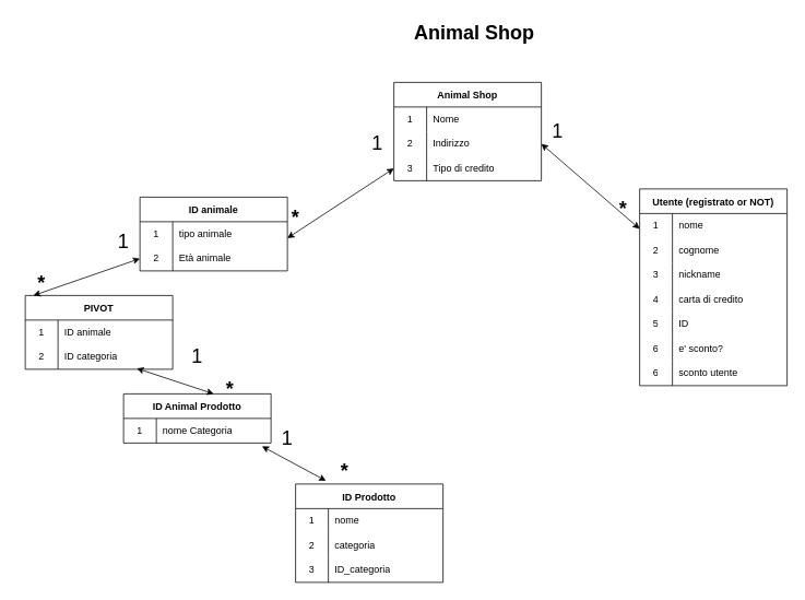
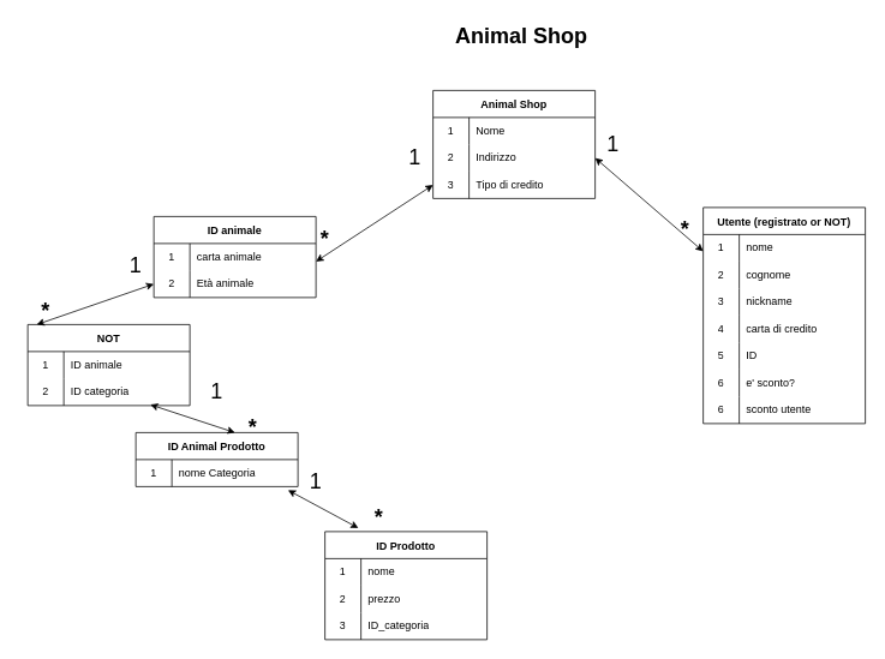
  <mxCell id="0" />
  <mxCell id="1" parent="0" />
  <mxCell id="2" value="Animal Shop" style="shape=table;startSize=30;container=1;collapsible=0;childLayout=tableLayout;fixedRows=1;rowLines=0;fontStyle=1;" vertex="1" parent="1"><mxGeometry x="480" y="100" width="180" height="120" as="geometry" /></mxCell>
  <mxCell id="3" value="" style="shape=tableRow;horizontal=0;startSize=0;swimlaneHead=0;swimlaneBody=0;top=0;left=0;bottom=0;right=0;collapsible=0;dropTarget=0;fillColor=none;points=[[0,0.5],[1,0.5]];portConstraint=eastwest;" vertex="1" parent="2"><mxGeometry y="30" width="180" height="30" as="geometry" /></mxCell>
  <mxCell id="4" value="1" style="shape=partialRectangle;html=1;whiteSpace=wrap;connectable=0;fillColor=none;top=0;left=0;bottom=0;right=0;overflow=hidden;pointerEvents=1;" vertex="1" parent="3"><mxGeometry width="40" height="30" as="geometry"><mxRectangle width="40" height="30" as="alternateBounds" /></mxGeometry></mxCell>
  <mxCell id="5" value="Nome" style="shape=partialRectangle;html=1;whiteSpace=wrap;connectable=0;fillColor=none;top=0;left=0;bottom=0;right=0;align=left;spacingLeft=6;overflow=hidden;" vertex="1" parent="3"><mxGeometry x="40" width="140" height="30" as="geometry"><mxRectangle width="140" height="30" as="alternateBounds" /></mxGeometry></mxCell>
  <mxCell id="6" value="" style="shape=tableRow;horizontal=0;startSize=0;swimlaneHead=0;swimlaneBody=0;top=0;left=0;bottom=0;right=0;collapsible=0;dropTarget=0;fillColor=none;points=[[0,0.5],[1,0.5]];portConstraint=eastwest;" vertex="1" parent="2"><mxGeometry y="60" width="180" height="30" as="geometry" /></mxCell>
  <mxCell id="7" value="2" style="shape=partialRectangle;html=1;whiteSpace=wrap;connectable=0;fillColor=none;top=0;left=0;bottom=0;right=0;overflow=hidden;" vertex="1" parent="6"><mxGeometry width="40" height="30" as="geometry"><mxRectangle width="40" height="30" as="alternateBounds" /></mxGeometry></mxCell>
  <mxCell id="8" value="Indirizzo" style="shape=partialRectangle;html=1;whiteSpace=wrap;connectable=0;fillColor=none;top=0;left=0;bottom=0;right=0;align=left;spacingLeft=6;overflow=hidden;" vertex="1" parent="6"><mxGeometry x="40" width="140" height="30" as="geometry"><mxRectangle width="140" height="30" as="alternateBounds" /></mxGeometry></mxCell>
  <mxCell id="9" value="" style="shape=tableRow;horizontal=0;startSize=0;swimlaneHead=0;swimlaneBody=0;top=0;left=0;bottom=0;right=0;collapsible=0;dropTarget=0;fillColor=none;points=[[0,0.5],[1,0.5]];portConstraint=eastwest;" vertex="1" parent="2"><mxGeometry y="90" width="180" height="30" as="geometry" /></mxCell>
  <mxCell id="10" value="3" style="shape=partialRectangle;html=1;whiteSpace=wrap;connectable=0;fillColor=none;top=0;left=0;bottom=0;right=0;overflow=hidden;" vertex="1" parent="9"><mxGeometry width="40" height="30" as="geometry"><mxRectangle width="40" height="30" as="alternateBounds" /></mxGeometry></mxCell>
  <mxCell id="11" value="Tipo di credito" style="shape=partialRectangle;html=1;whiteSpace=wrap;connectable=0;fillColor=none;top=0;left=0;bottom=0;right=0;align=left;spacingLeft=6;overflow=hidden;" vertex="1" parent="9"><mxGeometry x="40" width="140" height="30" as="geometry"><mxRectangle width="140" height="30" as="alternateBounds" /></mxGeometry></mxCell>
  <mxCell id="12" value="&lt;h1&gt;Animal Shop&lt;/h1&gt;&lt;p&gt;&lt;br&gt;&lt;/p&gt;" style="text;html=1;strokeColor=none;fillColor=none;spacing=5;spacingTop=-20;whiteSpace=wrap;overflow=hidden;rounded=0;" vertex="1" parent="1"><mxGeometry x="500" y="20" width="190" height="40" as="geometry" /></mxCell>
  <mxCell id="13" value="ID Animal Prodotto" style="shape=table;startSize=30;container=1;collapsible=0;childLayout=tableLayout;fixedRows=1;rowLines=0;fontStyle=1;" vertex="1" parent="1"><mxGeometry x="150" y="480" width="180" height="60" as="geometry" /></mxCell>
  <mxCell id="14" value="" style="shape=tableRow;horizontal=0;startSize=0;swimlaneHead=0;swimlaneBody=0;top=0;left=0;bottom=0;right=0;collapsible=0;dropTarget=0;fillColor=none;points=[[0,0.5],[1,0.5]];portConstraint=eastwest;" vertex="1" parent="13"><mxGeometry y="30" width="180" height="30" as="geometry" /></mxCell>
  <mxCell id="15" value="1" style="shape=partialRectangle;html=1;whiteSpace=wrap;connectable=0;fillColor=none;top=0;left=0;bottom=0;right=0;overflow=hidden;pointerEvents=1;" vertex="1" parent="14"><mxGeometry width="40" height="30" as="geometry"><mxRectangle width="40" height="30" as="alternateBounds" /></mxGeometry></mxCell>
  <mxCell id="16" value="nome Categoria" style="shape=partialRectangle;html=1;whiteSpace=wrap;connectable=0;fillColor=none;top=0;left=0;bottom=0;right=0;align=left;spacingLeft=6;overflow=hidden;" vertex="1" parent="14"><mxGeometry x="40" width="140" height="30" as="geometry"><mxRectangle width="140" height="30" as="alternateBounds" /></mxGeometry></mxCell>
  <mxCell id="17" value="" style="endArrow=classic;startArrow=classic;html=1;rounded=0;entryX=0;entryY=0.5;entryDx=0;entryDy=0;" edge="1" parent="1" target="9"><mxGeometry width="50" height="50" relative="1" as="geometry"><mxPoint x="350" y="290" as="sourcePoint" /><mxPoint x="480" y="150" as="targetPoint" /></mxGeometry></mxCell>
  <mxCell id="18" value="Utente (registrato or NOT)" style="shape=table;startSize=30;container=1;collapsible=0;childLayout=tableLayout;fixedRows=1;rowLines=0;fontStyle=1;" vertex="1" parent="1"><mxGeometry x="780" y="230" width="180" height="240" as="geometry" /></mxCell>
  <mxCell id="19" value="" style="shape=tableRow;horizontal=0;startSize=0;swimlaneHead=0;swimlaneBody=0;top=0;left=0;bottom=0;right=0;collapsible=0;dropTarget=0;fillColor=none;points=[[0,0.5],[1,0.5]];portConstraint=eastwest;" vertex="1" parent="18"><mxGeometry y="30" width="180" height="30" as="geometry" /></mxCell>
  <mxCell id="20" value="1" style="shape=partialRectangle;html=1;whiteSpace=wrap;connectable=0;fillColor=none;top=0;left=0;bottom=0;right=0;overflow=hidden;pointerEvents=1;" vertex="1" parent="19"><mxGeometry width="40" height="30" as="geometry"><mxRectangle width="40" height="30" as="alternateBounds" /></mxGeometry></mxCell>
  <mxCell id="21" value="nome" style="shape=partialRectangle;html=1;whiteSpace=wrap;connectable=0;fillColor=none;top=0;left=0;bottom=0;right=0;align=left;spacingLeft=6;overflow=hidden;" vertex="1" parent="19"><mxGeometry x="40" width="140" height="30" as="geometry"><mxRectangle width="140" height="30" as="alternateBounds" /></mxGeometry></mxCell>
  <mxCell id="22" value="" style="shape=tableRow;horizontal=0;startSize=0;swimlaneHead=0;swimlaneBody=0;top=0;left=0;bottom=0;right=0;collapsible=0;dropTarget=0;fillColor=none;points=[[0,0.5],[1,0.5]];portConstraint=eastwest;" vertex="1" parent="18"><mxGeometry y="60" width="180" height="30" as="geometry" /></mxCell>
  <mxCell id="23" value="2" style="shape=partialRectangle;html=1;whiteSpace=wrap;connectable=0;fillColor=none;top=0;left=0;bottom=0;right=0;overflow=hidden;" vertex="1" parent="22"><mxGeometry width="40" height="30" as="geometry"><mxRectangle width="40" height="30" as="alternateBounds" /></mxGeometry></mxCell>
  <mxCell id="24" value="cognome" style="shape=partialRectangle;html=1;whiteSpace=wrap;connectable=0;fillColor=none;top=0;left=0;bottom=0;right=0;align=left;spacingLeft=6;overflow=hidden;" vertex="1" parent="22"><mxGeometry x="40" width="140" height="30" as="geometry"><mxRectangle width="140" height="30" as="alternateBounds" /></mxGeometry></mxCell>
  <mxCell id="25" value="" style="shape=tableRow;horizontal=0;startSize=0;swimlaneHead=0;swimlaneBody=0;top=0;left=0;bottom=0;right=0;collapsible=0;dropTarget=0;fillColor=none;points=[[0,0.5],[1,0.5]];portConstraint=eastwest;" vertex="1" parent="18"><mxGeometry y="90" width="180" height="30" as="geometry" /></mxCell>
  <mxCell id="26" value="3" style="shape=partialRectangle;html=1;whiteSpace=wrap;connectable=0;fillColor=none;top=0;left=0;bottom=0;right=0;overflow=hidden;" vertex="1" parent="25"><mxGeometry width="40" height="30" as="geometry"><mxRectangle width="40" height="30" as="alternateBounds" /></mxGeometry></mxCell>
  <mxCell id="27" value="nickname" style="shape=partialRectangle;html=1;whiteSpace=wrap;connectable=0;fillColor=none;top=0;left=0;bottom=0;right=0;align=left;spacingLeft=6;overflow=hidden;" vertex="1" parent="25"><mxGeometry x="40" width="140" height="30" as="geometry"><mxRectangle width="140" height="30" as="alternateBounds" /></mxGeometry></mxCell>
  <mxCell id="28" value="" style="shape=tableRow;horizontal=0;startSize=0;swimlaneHead=0;swimlaneBody=0;top=0;left=0;bottom=0;right=0;collapsible=0;dropTarget=0;fillColor=none;points=[[0,0.5],[1,0.5]];portConstraint=eastwest;" vertex="1" parent="18"><mxGeometry y="120" width="180" height="30" as="geometry" /></mxCell>
  <mxCell id="29" value="4" style="shape=partialRectangle;html=1;whiteSpace=wrap;connectable=0;fillColor=none;top=0;left=0;bottom=0;right=0;overflow=hidden;" vertex="1" parent="28"><mxGeometry width="40" height="30" as="geometry"><mxRectangle width="40" height="30" as="alternateBounds" /></mxGeometry></mxCell>
  <mxCell id="30" value="carta di credito" style="shape=partialRectangle;html=1;whiteSpace=wrap;connectable=0;fillColor=none;top=0;left=0;bottom=0;right=0;align=left;spacingLeft=6;overflow=hidden;" vertex="1" parent="28"><mxGeometry x="40" width="140" height="30" as="geometry"><mxRectangle width="140" height="30" as="alternateBounds" /></mxGeometry></mxCell>
  <mxCell id="31" value="" style="shape=tableRow;horizontal=0;startSize=0;swimlaneHead=0;swimlaneBody=0;top=0;left=0;bottom=0;right=0;collapsible=0;dropTarget=0;fillColor=none;points=[[0,0.5],[1,0.5]];portConstraint=eastwest;" vertex="1" parent="18"><mxGeometry y="150" width="180" height="30" as="geometry" /></mxCell>
  <mxCell id="32" value="5" style="shape=partialRectangle;html=1;whiteSpace=wrap;connectable=0;fillColor=none;top=0;left=0;bottom=0;right=0;overflow=hidden;" vertex="1" parent="31"><mxGeometry width="40" height="30" as="geometry"><mxRectangle width="40" height="30" as="alternateBounds" /></mxGeometry></mxCell>
  <mxCell id="33" value="ID" style="shape=partialRectangle;html=1;whiteSpace=wrap;connectable=0;fillColor=none;top=0;left=0;bottom=0;right=0;align=left;spacingLeft=6;overflow=hidden;" vertex="1" parent="31"><mxGeometry x="40" width="140" height="30" as="geometry"><mxRectangle width="140" height="30" as="alternateBounds" /></mxGeometry></mxCell>
  <mxCell id="34" value="" style="shape=tableRow;horizontal=0;startSize=0;swimlaneHead=0;swimlaneBody=0;top=0;left=0;bottom=0;right=0;collapsible=0;dropTarget=0;fillColor=none;points=[[0,0.5],[1,0.5]];portConstraint=eastwest;" vertex="1" parent="18"><mxGeometry y="180" width="180" height="30" as="geometry" /></mxCell>
  <mxCell id="35" value="6" style="shape=partialRectangle;html=1;whiteSpace=wrap;connectable=0;fillColor=none;top=0;left=0;bottom=0;right=0;overflow=hidden;" vertex="1" parent="34"><mxGeometry width="40" height="30" as="geometry"><mxRectangle width="40" height="30" as="alternateBounds" /></mxGeometry></mxCell>
  <mxCell id="36" value="e' sconto?" style="shape=partialRectangle;html=1;whiteSpace=wrap;connectable=0;fillColor=none;top=0;left=0;bottom=0;right=0;align=left;spacingLeft=6;overflow=hidden;" vertex="1" parent="34"><mxGeometry x="40" width="140" height="30" as="geometry"><mxRectangle width="140" height="30" as="alternateBounds" /></mxGeometry></mxCell>
  <mxCell id="37" value="" style="shape=tableRow;horizontal=0;startSize=0;swimlaneHead=0;swimlaneBody=0;top=0;left=0;bottom=0;right=0;collapsible=0;dropTarget=0;fillColor=none;points=[[0,0.5],[1,0.5]];portConstraint=eastwest;" vertex="1" parent="18"><mxGeometry y="210" width="180" height="30" as="geometry" /></mxCell>
  <mxCell id="38" value="6" style="shape=partialRectangle;html=1;whiteSpace=wrap;connectable=0;fillColor=none;top=0;left=0;bottom=0;right=0;overflow=hidden;" vertex="1" parent="37"><mxGeometry width="40" height="30" as="geometry"><mxRectangle width="40" height="30" as="alternateBounds" /></mxGeometry></mxCell>
  <mxCell id="39" value="sconto utente" style="shape=partialRectangle;html=1;whiteSpace=wrap;connectable=0;fillColor=none;top=0;left=0;bottom=0;right=0;align=left;spacingLeft=6;overflow=hidden;" vertex="1" parent="37"><mxGeometry x="40" width="140" height="30" as="geometry"><mxRectangle width="140" height="30" as="alternateBounds" /></mxGeometry></mxCell>
  <mxCell id="40" value="" style="endArrow=classic;startArrow=classic;html=1;rounded=0;exitX=1.017;exitY=0.089;exitDx=0;exitDy=0;exitPerimeter=0;entryX=1;entryY=0.5;entryDx=0;entryDy=0;" edge="1" parent="1" target="6"><mxGeometry width="50" height="50" relative="1" as="geometry"><mxPoint x="780" y="278.69" as="sourcePoint" /><mxPoint x="896.94" y="160" as="targetPoint" /></mxGeometry></mxCell>
  <mxCell id="41" value="ID Prodotto" style="shape=table;startSize=30;container=1;collapsible=0;childLayout=tableLayout;fixedRows=1;rowLines=0;fontStyle=1;" vertex="1" parent="1"><mxGeometry x="360" y="590" width="180" height="120" as="geometry" /></mxCell>
  <mxCell id="42" value="" style="shape=tableRow;horizontal=0;startSize=0;swimlaneHead=0;swimlaneBody=0;top=0;left=0;bottom=0;right=0;collapsible=0;dropTarget=0;fillColor=none;points=[[0,0.5],[1,0.5]];portConstraint=eastwest;" vertex="1" parent="41"><mxGeometry y="30" width="180" height="30" as="geometry" /></mxCell>
  <mxCell id="43" value="1" style="shape=partialRectangle;html=1;whiteSpace=wrap;connectable=0;fillColor=none;top=0;left=0;bottom=0;right=0;overflow=hidden;pointerEvents=1;" vertex="1" parent="42"><mxGeometry width="40" height="30" as="geometry"><mxRectangle width="40" height="30" as="alternateBounds" /></mxGeometry></mxCell>
  <mxCell id="44" value="nome" style="shape=partialRectangle;html=1;whiteSpace=wrap;connectable=0;fillColor=none;top=0;left=0;bottom=0;right=0;align=left;spacingLeft=6;overflow=hidden;" vertex="1" parent="42"><mxGeometry x="40" width="140" height="30" as="geometry"><mxRectangle width="140" height="30" as="alternateBounds" /></mxGeometry></mxCell>
  <mxCell id="45" value="" style="shape=tableRow;horizontal=0;startSize=0;swimlaneHead=0;swimlaneBody=0;top=0;left=0;bottom=0;right=0;collapsible=0;dropTarget=0;fillColor=none;points=[[0,0.5],[1,0.5]];portConstraint=eastwest;" vertex="1" parent="41"><mxGeometry y="60" width="180" height="30" as="geometry" /></mxCell>
  <mxCell id="46" value="2" style="shape=partialRectangle;html=1;whiteSpace=wrap;connectable=0;fillColor=none;top=0;left=0;bottom=0;right=0;overflow=hidden;" vertex="1" parent="45"><mxGeometry width="40" height="30" as="geometry"><mxRectangle width="40" height="30" as="alternateBounds" /></mxGeometry></mxCell>
- <mxCell id="47" value="categoria" style="shape=partialRectangle;html=1;whiteSpace=wrap;connectable=0;fillColor=none;top=0;left=0;bottom=0;right=0;align=left;spacingLeft=6;overflow=hidden;" vertex="1" parent="45"><mxGeometry x="40" width="140" height="30" as="geometry"><mxRectangle width="140" height="30" as="alternateBounds" /></mxGeometry></mxCell>
+ <mxCell id="47" value="prezzo" style="shape=partialRectangle;html=1;whiteSpace=wrap;connectable=0;fillColor=none;top=0;left=0;bottom=0;right=0;align=left;spacingLeft=6;overflow=hidden;" vertex="1" parent="45"><mxGeometry x="40" width="140" height="30" as="geometry"><mxRectangle width="140" height="30" as="alternateBounds" /></mxGeometry></mxCell>
  <mxCell id="48" value="" style="shape=tableRow;horizontal=0;startSize=0;swimlaneHead=0;swimlaneBody=0;top=0;left=0;bottom=0;right=0;collapsible=0;dropTarget=0;fillColor=none;points=[[0,0.5],[1,0.5]];portConstraint=eastwest;" vertex="1" parent="41"><mxGeometry y="90" width="180" height="30" as="geometry" /></mxCell>
  <mxCell id="49" value="3" style="shape=partialRectangle;html=1;whiteSpace=wrap;connectable=0;fillColor=none;top=0;left=0;bottom=0;right=0;overflow=hidden;" vertex="1" parent="48"><mxGeometry width="40" height="30" as="geometry"><mxRectangle width="40" height="30" as="alternateBounds" /></mxGeometry></mxCell>
  <mxCell id="50" value="ID_categoria" style="shape=partialRectangle;html=1;whiteSpace=wrap;connectable=0;fillColor=none;top=0;left=0;bottom=0;right=0;align=left;spacingLeft=6;overflow=hidden;" vertex="1" parent="48"><mxGeometry x="40" width="140" height="30" as="geometry"><mxRectangle width="140" height="30" as="alternateBounds" /></mxGeometry></mxCell>
  <mxCell id="51" value="&lt;font style=&quot;font-size: 24px;&quot;&gt;1&lt;/font&gt;" style="text;html=1;strokeColor=none;fillColor=none;align=center;verticalAlign=middle;whiteSpace=wrap;rounded=0;" vertex="1" parent="1"><mxGeometry x="430" y="160" width="60" height="30" as="geometry" /></mxCell>
  <mxCell id="52" value="&lt;b&gt;&lt;font style=&quot;font-size: 24px;&quot;&gt;*&lt;/font&gt;&lt;/b&gt;" style="text;html=1;strokeColor=none;fillColor=none;align=center;verticalAlign=middle;whiteSpace=wrap;rounded=0;" vertex="1" parent="1"><mxGeometry x="330" y="250" width="60" height="30" as="geometry" /></mxCell>
  <mxCell id="53" value="&lt;b&gt;&lt;font style=&quot;font-size: 24px;&quot;&gt;*&lt;/font&gt;&lt;/b&gt;" style="text;html=1;strokeColor=none;fillColor=none;align=center;verticalAlign=middle;whiteSpace=wrap;rounded=0;" vertex="1" parent="1"><mxGeometry x="730" y="240" width="60" height="30" as="geometry" /></mxCell>
  <mxCell id="54" value="&lt;b&gt;&lt;font style=&quot;font-size: 24px;&quot;&gt;*&lt;/font&gt;&lt;/b&gt;" style="text;html=1;strokeColor=none;fillColor=none;align=center;verticalAlign=middle;whiteSpace=wrap;rounded=0;" vertex="1" parent="1"><mxGeometry x="390" y="560" width="60" height="30" as="geometry" /></mxCell>
  <mxCell id="55" value="&lt;font style=&quot;font-size: 24px;&quot;&gt;1&lt;/font&gt;" style="text;html=1;strokeColor=none;fillColor=none;align=center;verticalAlign=middle;whiteSpace=wrap;rounded=0;" vertex="1" parent="1"><mxGeometry x="650" y="145" width="60" height="30" as="geometry" /></mxCell>
  <mxCell id="56" value="&lt;font style=&quot;font-size: 24px;&quot;&gt;1&lt;/font&gt;" style="text;html=1;strokeColor=none;fillColor=none;align=center;verticalAlign=middle;whiteSpace=wrap;rounded=0;" vertex="1" parent="1"><mxGeometry x="320" y="520" width="60" height="30" as="geometry" /></mxCell>
  <mxCell id="57" value="" style="endArrow=classic;startArrow=classic;html=1;rounded=0;exitX=0.206;exitY=-0.033;exitDx=0;exitDy=0;exitPerimeter=0;entryX=0.939;entryY=1.133;entryDx=0;entryDy=0;entryPerimeter=0;" edge="1" parent="1" source="41" target="14"><mxGeometry width="50" height="50" relative="1" as="geometry"><mxPoint x="260" y="460" as="sourcePoint" /><mxPoint x="360" y="345" as="targetPoint" /></mxGeometry></mxCell>
  <mxCell id="58" value="ID animale" style="shape=table;startSize=30;container=1;collapsible=0;childLayout=tableLayout;fixedRows=1;rowLines=0;fontStyle=1;" vertex="1" parent="1"><mxGeometry x="170" y="240" width="180" height="90" as="geometry" /></mxCell>
  <mxCell id="59" value="" style="shape=tableRow;horizontal=0;startSize=0;swimlaneHead=0;swimlaneBody=0;top=0;left=0;bottom=0;right=0;collapsible=0;dropTarget=0;fillColor=none;points=[[0,0.5],[1,0.5]];portConstraint=eastwest;" vertex="1" parent="58"><mxGeometry y="30" width="180" height="30" as="geometry" /></mxCell>
  <mxCell id="60" value="1" style="shape=partialRectangle;html=1;whiteSpace=wrap;connectable=0;fillColor=none;top=0;left=0;bottom=0;right=0;overflow=hidden;pointerEvents=1;" vertex="1" parent="59"><mxGeometry width="40" height="30" as="geometry"><mxRectangle width="40" height="30" as="alternateBounds" /></mxGeometry></mxCell>
- <mxCell id="61" value="tipo animale" style="shape=partialRectangle;html=1;whiteSpace=wrap;connectable=0;fillColor=none;top=0;left=0;bottom=0;right=0;align=left;spacingLeft=6;overflow=hidden;" vertex="1" parent="59"><mxGeometry x="40" width="140" height="30" as="geometry"><mxRectangle width="140" height="30" as="alternateBounds" /></mxGeometry></mxCell>
+ <mxCell id="61" value="carta animale" style="shape=partialRectangle;html=1;whiteSpace=wrap;connectable=0;fillColor=none;top=0;left=0;bottom=0;right=0;align=left;spacingLeft=6;overflow=hidden;" vertex="1" parent="59"><mxGeometry x="40" width="140" height="30" as="geometry"><mxRectangle width="140" height="30" as="alternateBounds" /></mxGeometry></mxCell>
  <mxCell id="62" value="" style="shape=tableRow;horizontal=0;startSize=0;swimlaneHead=0;swimlaneBody=0;top=0;left=0;bottom=0;right=0;collapsible=0;dropTarget=0;fillColor=none;points=[[0,0.5],[1,0.5]];portConstraint=eastwest;" vertex="1" parent="58"><mxGeometry y="60" width="180" height="30" as="geometry" /></mxCell>
  <mxCell id="63" value="2" style="shape=partialRectangle;html=1;whiteSpace=wrap;connectable=0;fillColor=none;top=0;left=0;bottom=0;right=0;overflow=hidden;pointerEvents=1;" vertex="1" parent="62"><mxGeometry width="40" height="30" as="geometry"><mxRectangle width="40" height="30" as="alternateBounds" /></mxGeometry></mxCell>
  <mxCell id="64" value="Età animale" style="shape=partialRectangle;html=1;whiteSpace=wrap;connectable=0;fillColor=none;top=0;left=0;bottom=0;right=0;align=left;spacingLeft=6;overflow=hidden;" vertex="1" parent="62"><mxGeometry x="40" width="140" height="30" as="geometry"><mxRectangle width="140" height="30" as="alternateBounds" /></mxGeometry></mxCell>
- <mxCell id="65" value="PIVOT" style="shape=table;startSize=30;container=1;collapsible=0;childLayout=tableLayout;fixedRows=1;rowLines=0;fontStyle=1;" vertex="1" parent="1"><mxGeometry x="30" y="360" width="180" height="90" as="geometry" /></mxCell>
+ <mxCell id="65" value="NOT" style="shape=table;startSize=30;container=1;collapsible=0;childLayout=tableLayout;fixedRows=1;rowLines=0;fontStyle=1;" vertex="1" parent="1"><mxGeometry x="30" y="360" width="180" height="90" as="geometry" /></mxCell>
  <mxCell id="66" value="" style="shape=tableRow;horizontal=0;startSize=0;swimlaneHead=0;swimlaneBody=0;top=0;left=0;bottom=0;right=0;collapsible=0;dropTarget=0;fillColor=none;points=[[0,0.5],[1,0.5]];portConstraint=eastwest;" vertex="1" parent="65"><mxGeometry y="30" width="180" height="30" as="geometry" /></mxCell>
  <mxCell id="67" value="1" style="shape=partialRectangle;html=1;whiteSpace=wrap;connectable=0;fillColor=none;top=0;left=0;bottom=0;right=0;overflow=hidden;pointerEvents=1;" vertex="1" parent="66"><mxGeometry width="40" height="30" as="geometry"><mxRectangle width="40" height="30" as="alternateBounds" /></mxGeometry></mxCell>
  <mxCell id="68" value="ID animale" style="shape=partialRectangle;html=1;whiteSpace=wrap;connectable=0;fillColor=none;top=0;left=0;bottom=0;right=0;align=left;spacingLeft=6;overflow=hidden;" vertex="1" parent="66"><mxGeometry x="40" width="140" height="30" as="geometry"><mxRectangle width="140" height="30" as="alternateBounds" /></mxGeometry></mxCell>
  <mxCell id="69" value="" style="shape=tableRow;horizontal=0;startSize=0;swimlaneHead=0;swimlaneBody=0;top=0;left=0;bottom=0;right=0;collapsible=0;dropTarget=0;fillColor=none;points=[[0,0.5],[1,0.5]];portConstraint=eastwest;" vertex="1" parent="65"><mxGeometry y="60" width="180" height="30" as="geometry" /></mxCell>
  <mxCell id="70" value="2" style="shape=partialRectangle;html=1;whiteSpace=wrap;connectable=0;fillColor=none;top=0;left=0;bottom=0;right=0;overflow=hidden;pointerEvents=1;" vertex="1" parent="69"><mxGeometry width="40" height="30" as="geometry"><mxRectangle width="40" height="30" as="alternateBounds" /></mxGeometry></mxCell>
  <mxCell id="71" value="ID categoria" style="shape=partialRectangle;html=1;whiteSpace=wrap;connectable=0;fillColor=none;top=0;left=0;bottom=0;right=0;align=left;spacingLeft=6;overflow=hidden;" vertex="1" parent="69"><mxGeometry x="40" width="140" height="30" as="geometry"><mxRectangle width="140" height="30" as="alternateBounds" /></mxGeometry></mxCell>
  <mxCell id="72" value="" style="endArrow=classic;startArrow=classic;html=1;rounded=0;entryX=0;entryY=0.5;entryDx=0;entryDy=0;" edge="1" parent="1" target="62"><mxGeometry width="50" height="50" relative="1" as="geometry"><mxPoint x="40" y="360" as="sourcePoint" /><mxPoint x="170" y="275" as="targetPoint" /></mxGeometry></mxCell>
  <mxCell id="73" value="" style="endArrow=classic;startArrow=classic;html=1;rounded=0;entryX=0.756;entryY=0.967;entryDx=0;entryDy=0;entryPerimeter=0;" edge="1" parent="1" target="69"><mxGeometry width="50" height="50" relative="1" as="geometry"><mxPoint x="260" y="480" as="sourcePoint" /><mxPoint x="390" y="395" as="targetPoint" /></mxGeometry></mxCell>
  <mxCell id="74" value="&lt;font style=&quot;font-size: 24px;&quot;&gt;1&lt;/font&gt;" style="text;html=1;strokeColor=none;fillColor=none;align=center;verticalAlign=middle;whiteSpace=wrap;rounded=0;" vertex="1" parent="1"><mxGeometry x="210" y="420" width="60" height="30" as="geometry" /></mxCell>
  <mxCell id="75" value="&lt;b&gt;&lt;font style=&quot;font-size: 24px;&quot;&gt;*&lt;/font&gt;&lt;/b&gt;" style="text;html=1;strokeColor=none;fillColor=none;align=center;verticalAlign=middle;whiteSpace=wrap;rounded=0;" vertex="1" parent="1"><mxGeometry x="250" y="460" width="60" height="30" as="geometry" /></mxCell>
  <mxCell id="76" value="&lt;b&gt;&lt;font style=&quot;font-size: 24px;&quot;&gt;*&lt;/font&gt;&lt;/b&gt;" style="text;html=1;strokeColor=none;fillColor=none;align=center;verticalAlign=middle;whiteSpace=wrap;rounded=0;" vertex="1" parent="1"><mxGeometry x="20" y="330" width="60" height="30" as="geometry" /></mxCell>
  <mxCell id="77" value="&lt;font style=&quot;font-size: 24px;&quot;&gt;1&lt;/font&gt;" style="text;html=1;strokeColor=none;fillColor=none;align=center;verticalAlign=middle;whiteSpace=wrap;rounded=0;" vertex="1" parent="1"><mxGeometry x="120" y="280" width="60" height="30" as="geometry" /></mxCell>
